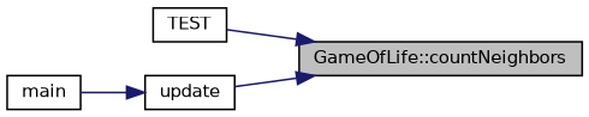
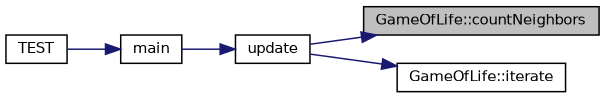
  digraph {
    rankdir=RL
    node [color=black fillcolor=white fontname=Helvetica fontsize=10 shape=record style=filled]
    edge [color=midnightblue dir=back fontname=Helvetica fontsize=10 labelfontname=Helvetica labelfontsize=10 style=solid]
    n1 [fillcolor=grey75 fontcolor=black height=0.2 label="GameOfLife::countNeighbors" width=0.4]
    n2 [height=0.2 label=TEST width=0.4]
    n3 [height=0.2 label=update width=0.4]
+   n4 [height=0.2 label="GameOfLife::iterate" width=0.4]
    n5 [height=0.2 label=main width=0.4]
-   n1 -> n2
+   n5 -> n2
    n1 -> n3
    n3 -> n5
+   n4 -> n3
  }
